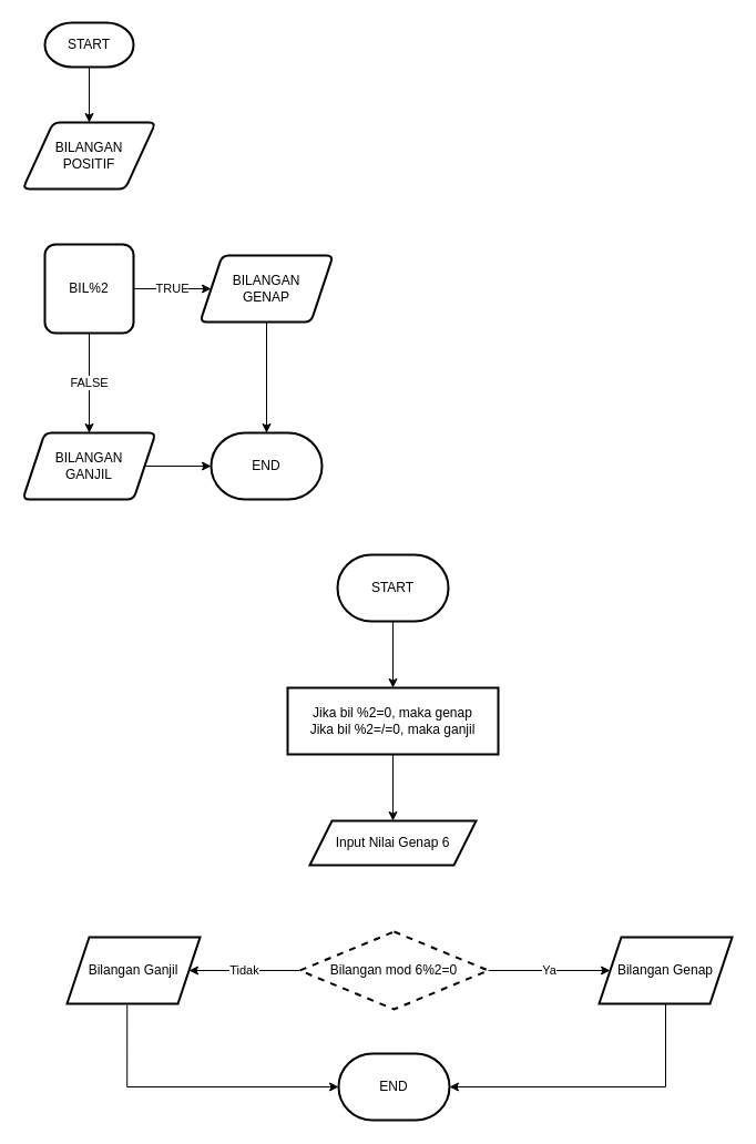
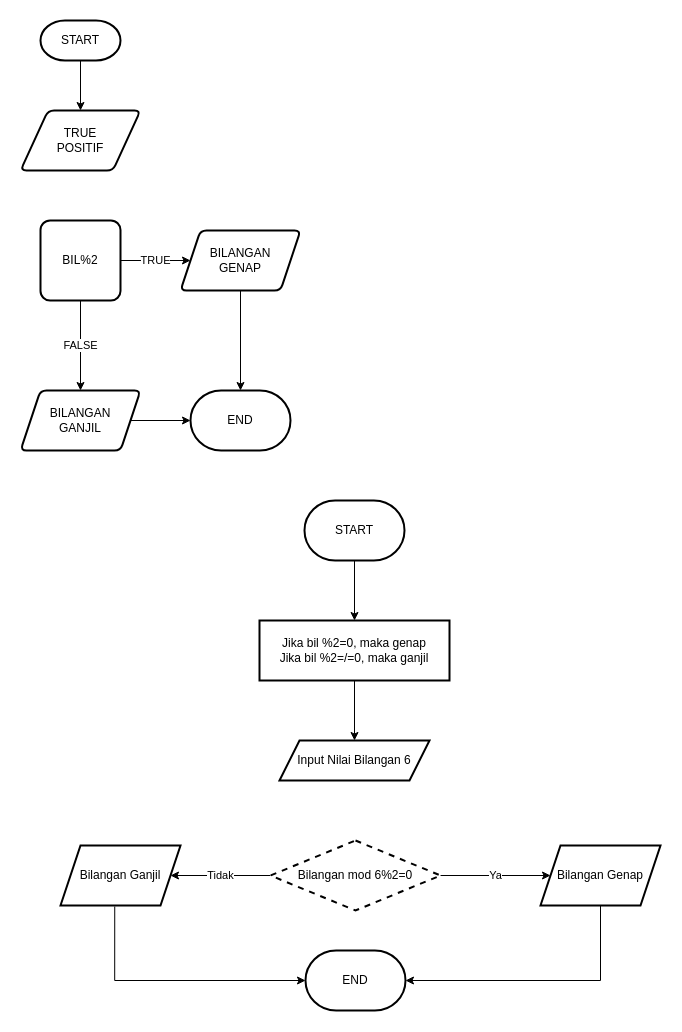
  <mxCell id="0" />
  <mxCell id="1" parent="0" />
  <mxCell id="2" value="" style="edgeStyle=orthogonalEdgeStyle;rounded=0;orthogonalLoop=1;jettySize=auto;html=1;" parent="1" source="3" target="4" edge="1"><mxGeometry relative="1" as="geometry" /></mxCell>
  <mxCell id="3" value="START" style="strokeWidth=2;html=1;shape=mxgraph.flowchart.terminator;whiteSpace=wrap;" parent="1" vertex="1"><mxGeometry x="40" y="20" width="80" height="40" as="geometry" /></mxCell>
- <mxCell id="4" value="BILANGAN&lt;br&gt;POSITIF" style="shape=parallelogram;html=1;strokeWidth=2;perimeter=parallelogramPerimeter;whiteSpace=wrap;rounded=1;arcSize=12;size=0.23;" parent="1" vertex="1"><mxGeometry x="20" y="110" width="120" height="60" as="geometry" /></mxCell>
+ <mxCell id="4" value="TRUE&lt;br&gt;POSITIF" style="shape=parallelogram;html=1;strokeWidth=2;perimeter=parallelogramPerimeter;whiteSpace=wrap;rounded=1;arcSize=12;size=0.23;" parent="1" vertex="1"><mxGeometry x="20" y="110" width="120" height="60" as="geometry" /></mxCell>
  <mxCell id="5" value="TRUE" style="edgeStyle=orthogonalEdgeStyle;rounded=0;orthogonalLoop=1;jettySize=auto;html=1;" parent="1" source="7" target="9" edge="1"><mxGeometry relative="1" as="geometry" /></mxCell>
  <mxCell id="6" value="FALSE" style="edgeStyle=orthogonalEdgeStyle;rounded=0;orthogonalLoop=1;jettySize=auto;html=1;" parent="1" source="7" target="11" edge="1"><mxGeometry relative="1" as="geometry" /></mxCell>
  <mxCell id="7" value="BIL%2" style="whiteSpace=wrap;html=1;strokeWidth=2;arcSize=12;rounded=1;" parent="1" vertex="1"><mxGeometry x="40" y="220" width="80" height="80" as="geometry" /></mxCell>
  <mxCell id="8" value="" style="edgeStyle=orthogonalEdgeStyle;rounded=0;orthogonalLoop=1;jettySize=auto;html=1;" parent="1" source="9" target="12" edge="1"><mxGeometry relative="1" as="geometry" /></mxCell>
  <mxCell id="9" value="BILANGAN&lt;br&gt;GENAP" style="shape=parallelogram;perimeter=parallelogramPerimeter;whiteSpace=wrap;html=1;fixedSize=1;strokeWidth=2;rounded=1;arcSize=12;" parent="1" vertex="1"><mxGeometry x="180" y="230" width="120" height="60" as="geometry" /></mxCell>
  <mxCell id="10" value="" style="edgeStyle=orthogonalEdgeStyle;rounded=0;orthogonalLoop=1;jettySize=auto;html=1;" parent="1" source="11" target="12" edge="1"><mxGeometry relative="1" as="geometry" /></mxCell>
  <mxCell id="11" value="BILANGAN&lt;br&gt;GANJIL" style="shape=parallelogram;perimeter=parallelogramPerimeter;whiteSpace=wrap;html=1;fixedSize=1;strokeWidth=2;rounded=1;arcSize=12;" parent="1" vertex="1"><mxGeometry x="20" y="390" width="120" height="60" as="geometry" /></mxCell>
  <mxCell id="12" value="END" style="strokeWidth=2;html=1;shape=mxgraph.flowchart.terminator;whiteSpace=wrap;" parent="1" vertex="1"><mxGeometry x="190" y="390" width="100" height="60" as="geometry" /></mxCell>
  <mxCell id="13" value="" style="edgeStyle=orthogonalEdgeStyle;rounded=0;orthogonalLoop=1;jettySize=auto;html=1;" edge="1" parent="1" source="14" target="16"><mxGeometry relative="1" as="geometry" /></mxCell>
  <mxCell id="14" value="START" style="strokeWidth=2;html=1;shape=mxgraph.flowchart.terminator;whiteSpace=wrap;" vertex="1" parent="1"><mxGeometry x="304" y="500" width="100" height="60" as="geometry" /></mxCell>
  <mxCell id="15" value="" style="edgeStyle=orthogonalEdgeStyle;rounded=0;orthogonalLoop=1;jettySize=auto;html=1;" edge="1" parent="1" source="16" target="17"><mxGeometry relative="1" as="geometry" /></mxCell>
  <mxCell id="16" value="Jika bil %2=0, maka genap&lt;br&gt;Jika bil %2=/=0, maka ganjil" style="whiteSpace=wrap;html=1;strokeWidth=2;" vertex="1" parent="1"><mxGeometry x="259" y="620" width="190" height="60" as="geometry" /></mxCell>
- <mxCell id="17" value="Input Nilai Genap 6" style="shape=parallelogram;perimeter=parallelogramPerimeter;whiteSpace=wrap;html=1;fixedSize=1;strokeWidth=2;" vertex="1" parent="1"><mxGeometry x="279" y="740" width="150" height="40" as="geometry" /></mxCell>
+ <mxCell id="17" value="Input Nilai Bilangan 6" style="shape=parallelogram;perimeter=parallelogramPerimeter;whiteSpace=wrap;html=1;fixedSize=1;strokeWidth=2;" vertex="1" parent="1"><mxGeometry x="279" y="740" width="150" height="40" as="geometry" /></mxCell>
  <mxCell id="18" value="Tidak" style="edgeStyle=orthogonalEdgeStyle;rounded=0;orthogonalLoop=1;jettySize=auto;html=1;" edge="1" parent="1" source="20" target="21"><mxGeometry relative="1" as="geometry" /></mxCell>
  <mxCell id="19" value="Ya" style="edgeStyle=orthogonalEdgeStyle;rounded=0;orthogonalLoop=1;jettySize=auto;html=1;" edge="1" parent="1" source="20" target="22"><mxGeometry relative="1" as="geometry" /></mxCell>
  <mxCell id="20" value="Bilangan mod 6%2=0" style="rhombus;whiteSpace=wrap;html=1;strokeWidth=2;dashed=1;" vertex="1" parent="1"><mxGeometry x="270" y="840" width="170" height="70" as="geometry" /></mxCell>
  <mxCell id="21" value="Bilangan Ganjil" style="shape=parallelogram;perimeter=parallelogramPerimeter;whiteSpace=wrap;html=1;fixedSize=1;strokeWidth=2;" vertex="1" parent="1"><mxGeometry x="60" y="845" width="120" height="60" as="geometry" /></mxCell>
  <mxCell id="22" value="Bilangan Genap" style="shape=parallelogram;perimeter=parallelogramPerimeter;whiteSpace=wrap;html=1;fixedSize=1;strokeWidth=2;" vertex="1" parent="1"><mxGeometry x="540" y="845" width="120" height="60" as="geometry" /></mxCell>
  <mxCell id="23" value="END" style="strokeWidth=2;html=1;shape=mxgraph.flowchart.terminator;whiteSpace=wrap;" vertex="1" parent="1"><mxGeometry x="305" y="950" width="100" height="60" as="geometry" /></mxCell>
  <mxCell id="24" style="edgeStyle=orthogonalEdgeStyle;rounded=0;orthogonalLoop=1;jettySize=auto;html=1;exitX=0.452;exitY=1.017;exitDx=0;exitDy=0;entryX=0;entryY=0.5;entryDx=0;entryDy=0;entryPerimeter=0;exitPerimeter=0;" edge="1" parent="1" source="21" target="23"><mxGeometry relative="1" as="geometry" /></mxCell>
  <mxCell id="25" style="edgeStyle=orthogonalEdgeStyle;rounded=0;orthogonalLoop=1;jettySize=auto;html=1;exitX=0.5;exitY=1;exitDx=0;exitDy=0;entryX=1;entryY=0.5;entryDx=0;entryDy=0;entryPerimeter=0;" edge="1" parent="1" source="22" target="23"><mxGeometry relative="1" as="geometry" /></mxCell>
